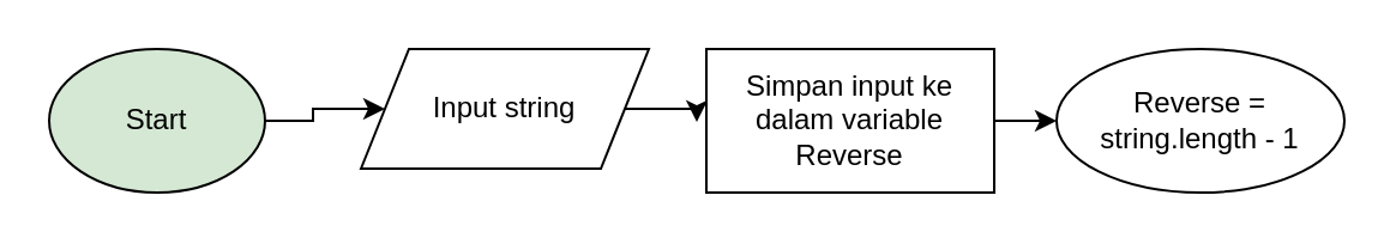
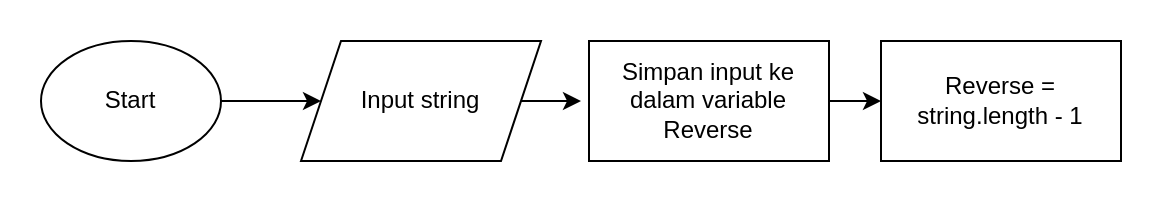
  <mxCell id="0" />
  <mxCell id="1" parent="0" />
  <mxCell id="2" value="" style="edgeStyle=orthogonalEdgeStyle;rounded=0;orthogonalLoop=1;jettySize=auto;html=1;" parent="1" source="3" target="5" edge="1"><mxGeometry relative="1" as="geometry" /></mxCell>
- <mxCell id="3" value="Start" style="ellipse;whiteSpace=wrap;html=1;fillColor=#d5e8d4;" parent="1" vertex="1"><mxGeometry x="20" y="20" width="90" height="60" as="geometry" /></mxCell>
+ <mxCell id="3" value="Start" style="ellipse;whiteSpace=wrap;html=1;" parent="1" vertex="1"><mxGeometry x="20" y="20" width="90" height="60" as="geometry" /></mxCell>
  <mxCell id="4" value="" style="edgeStyle=orthogonalEdgeStyle;rounded=0;orthogonalLoop=1;jettySize=auto;html=1;" parent="1" source="5" edge="1"><mxGeometry relative="1" as="geometry"><mxPoint x="290" y="50" as="targetPoint" /></mxGeometry></mxCell>
- <mxCell id="5" value="Input string" style="shape=parallelogram;perimeter=parallelogramPerimeter;whiteSpace=wrap;html=1;fixedSize=1;" parent="1" vertex="1"><mxGeometry x="150" y="20" width="120" height="50" as="geometry" /></mxCell>
+ <mxCell id="5" value="Input string" style="shape=parallelogram;perimeter=parallelogramPerimeter;whiteSpace=wrap;html=1;fixedSize=1;" parent="1" vertex="1"><mxGeometry x="150" y="20" width="120" height="60" as="geometry" /></mxCell>
  <mxCell id="6" value="" style="edgeStyle=orthogonalEdgeStyle;rounded=0;orthogonalLoop=1;jettySize=auto;html=1;" parent="1" source="7" target="8" edge="1"><mxGeometry relative="1" as="geometry" /></mxCell>
  <mxCell id="7" value="Simpan input ke dalam variable Reverse" style="whiteSpace=wrap;html=1;" parent="1" vertex="1"><mxGeometry x="294" y="20" width="120" height="60" as="geometry" /></mxCell>
- <mxCell id="8" value="Reverse = string.length - 1" style="ellipse;whiteSpace=wrap;html=1;" parent="1" vertex="1"><mxGeometry x="440" y="20" width="120" height="60" as="geometry" /></mxCell>
+ <mxCell id="8" value="Reverse = string.length - 1" style="whiteSpace=wrap;html=1;" parent="1" vertex="1"><mxGeometry x="440" y="20" width="120" height="60" as="geometry" /></mxCell>
